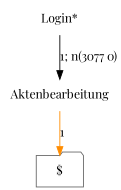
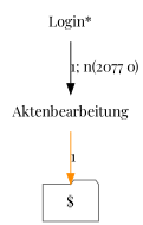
  digraph {
    fontname="Playfair Display"
    node [shape=none fontname="Playfair Display"]
    edge [style=solid fontname="Playfair Display"]
    n1 [label="Login*" color=teal]
    n2 [label=Aktenbearbeitung color=blue]
    "$" [color=gray40 shape=folder]
-   n1 -> n2 [label="1; n(3077 0)" color=black]
+   n1 -> n2 [label="1; n(2077 0)" color=black]
    n2 -> "$" [label=1 color=darkorange]
  }
